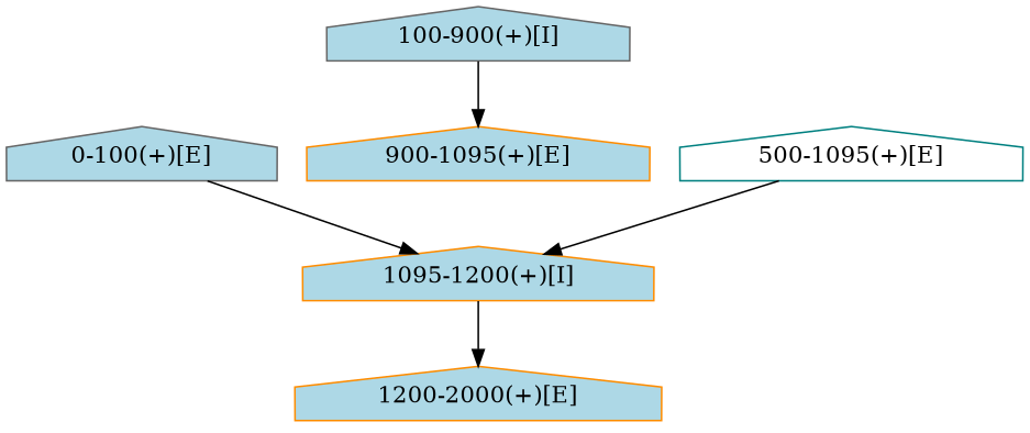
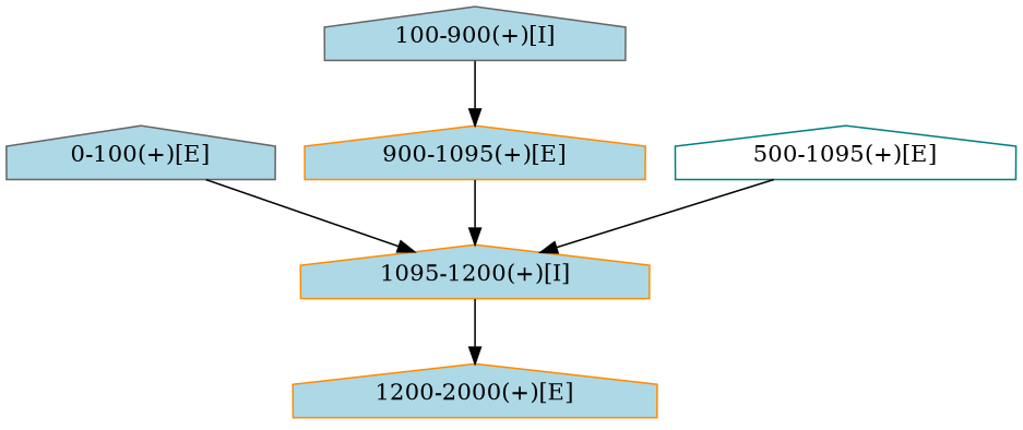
  strict digraph {
    node [color=darkorange fillcolor=lightblue shape=house style=filled]
    "0-100(+)[E]" [color=gray40 ids="A.1.1.1"]
    "1095-1200(+)[I]" [ids="A.3.1"]
    "100-900(+)[I]" [color=gray40 ids="A.1.1"]
    "900-1095(+)[E]" [ids="A.1.1.2,A.2.1.1,A.3.1.1"]
    "1200-2000(+)[E]" [ids="A.3.1.2"]
    "500-1095(+)[E]" [color=teal fillcolor=white ids="A.2.1.1,A.4.1.1"]
    "0-100(+)[E]" -> "1095-1200(+)[I]"
    "1095-1200(+)[I]" -> "1200-2000(+)[E]"
    "100-900(+)[I]" -> "900-1095(+)[E]"
+   "900-1095(+)[E]" -> "1095-1200(+)[I]"
    "500-1095(+)[E]" -> "1095-1200(+)[I]"
  }
